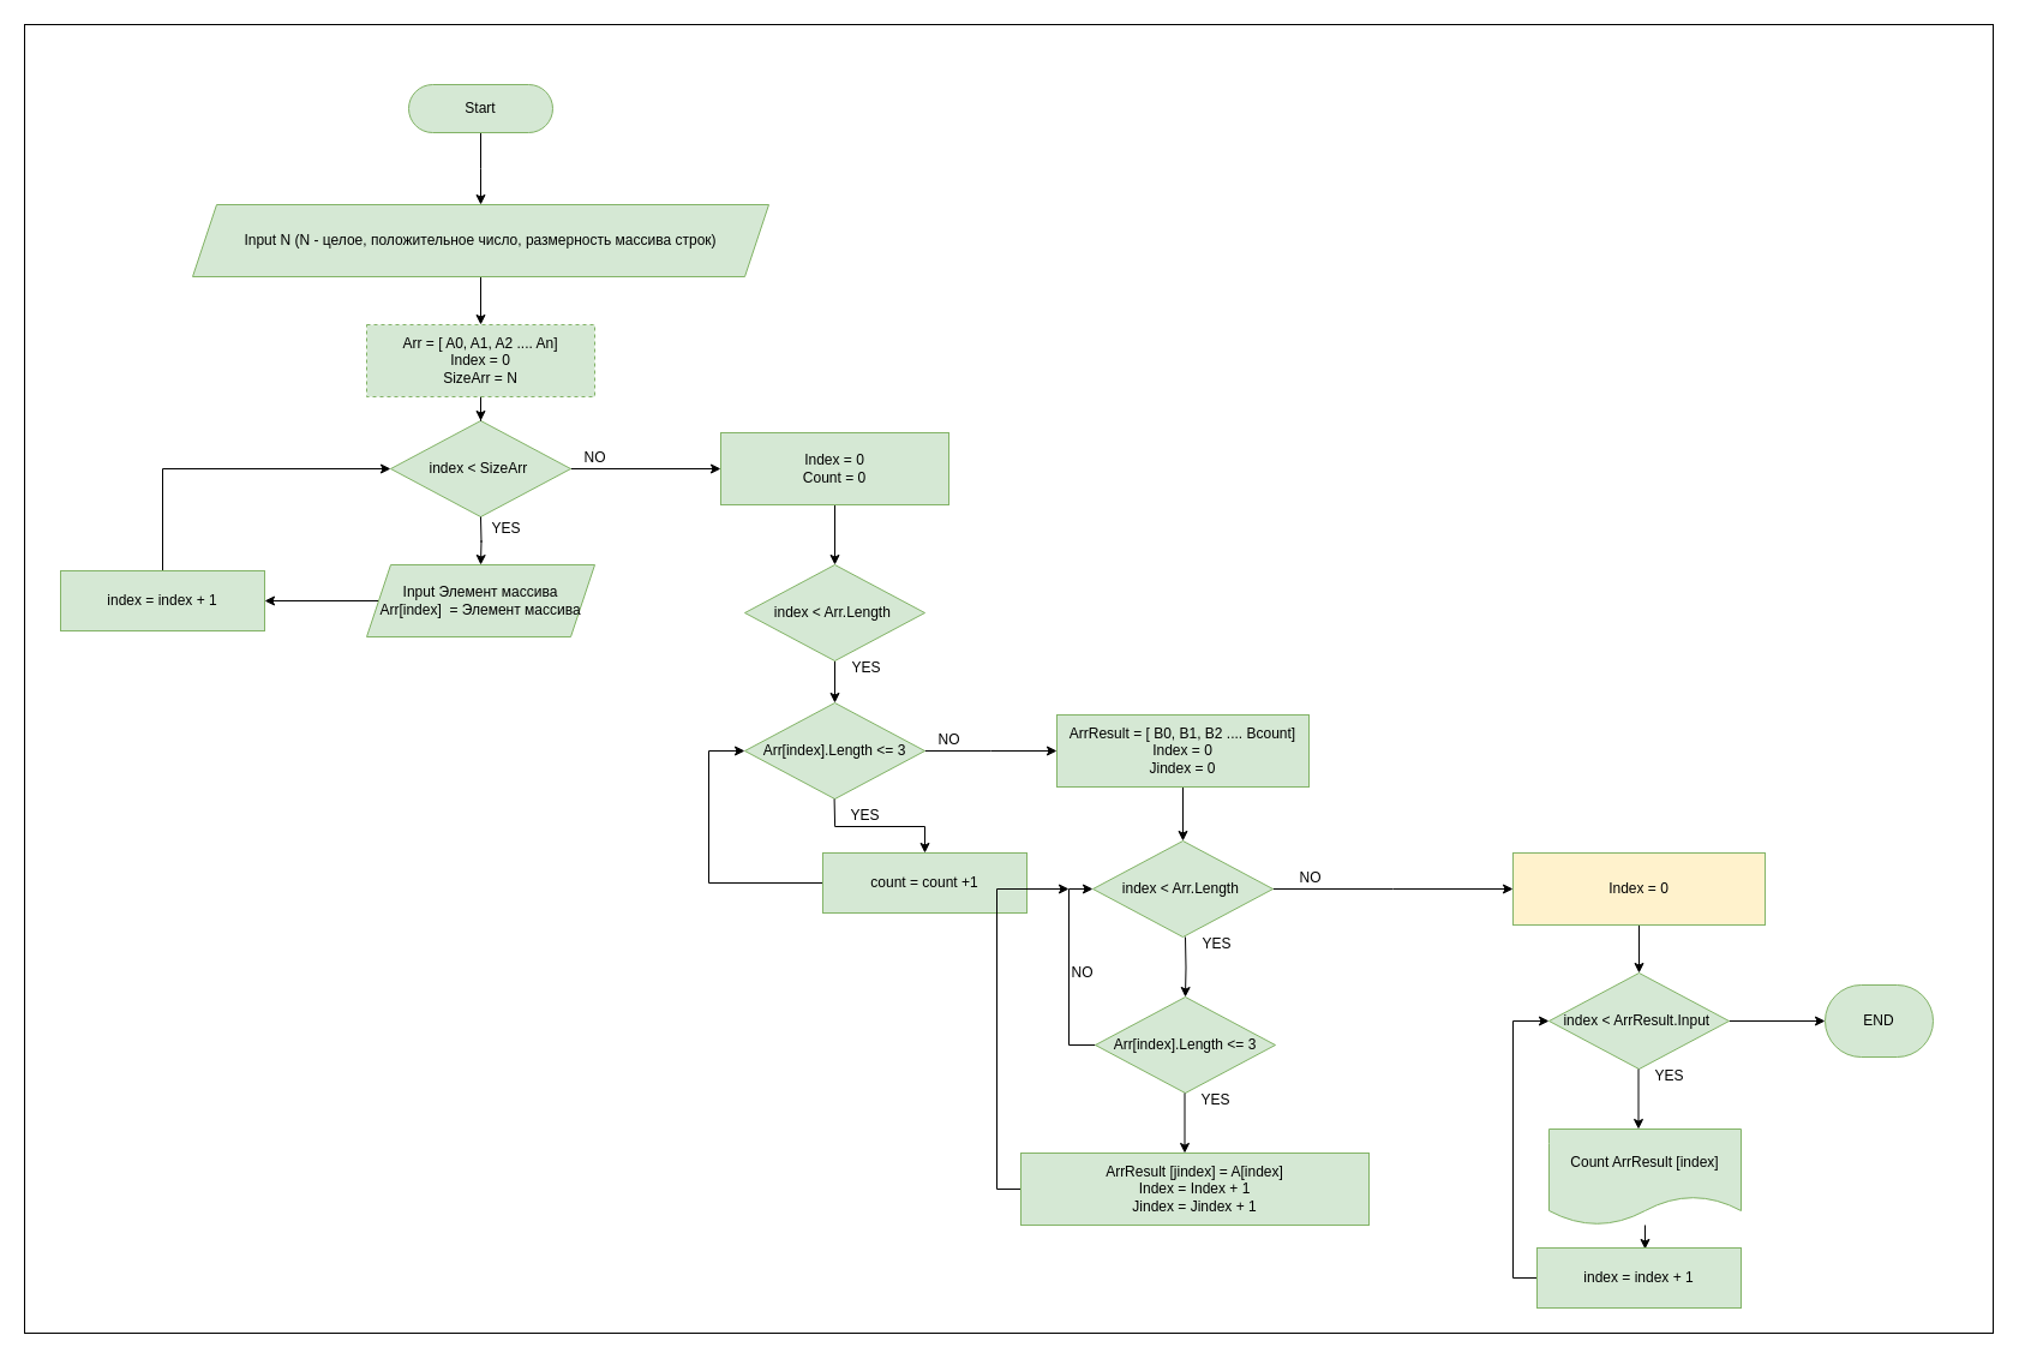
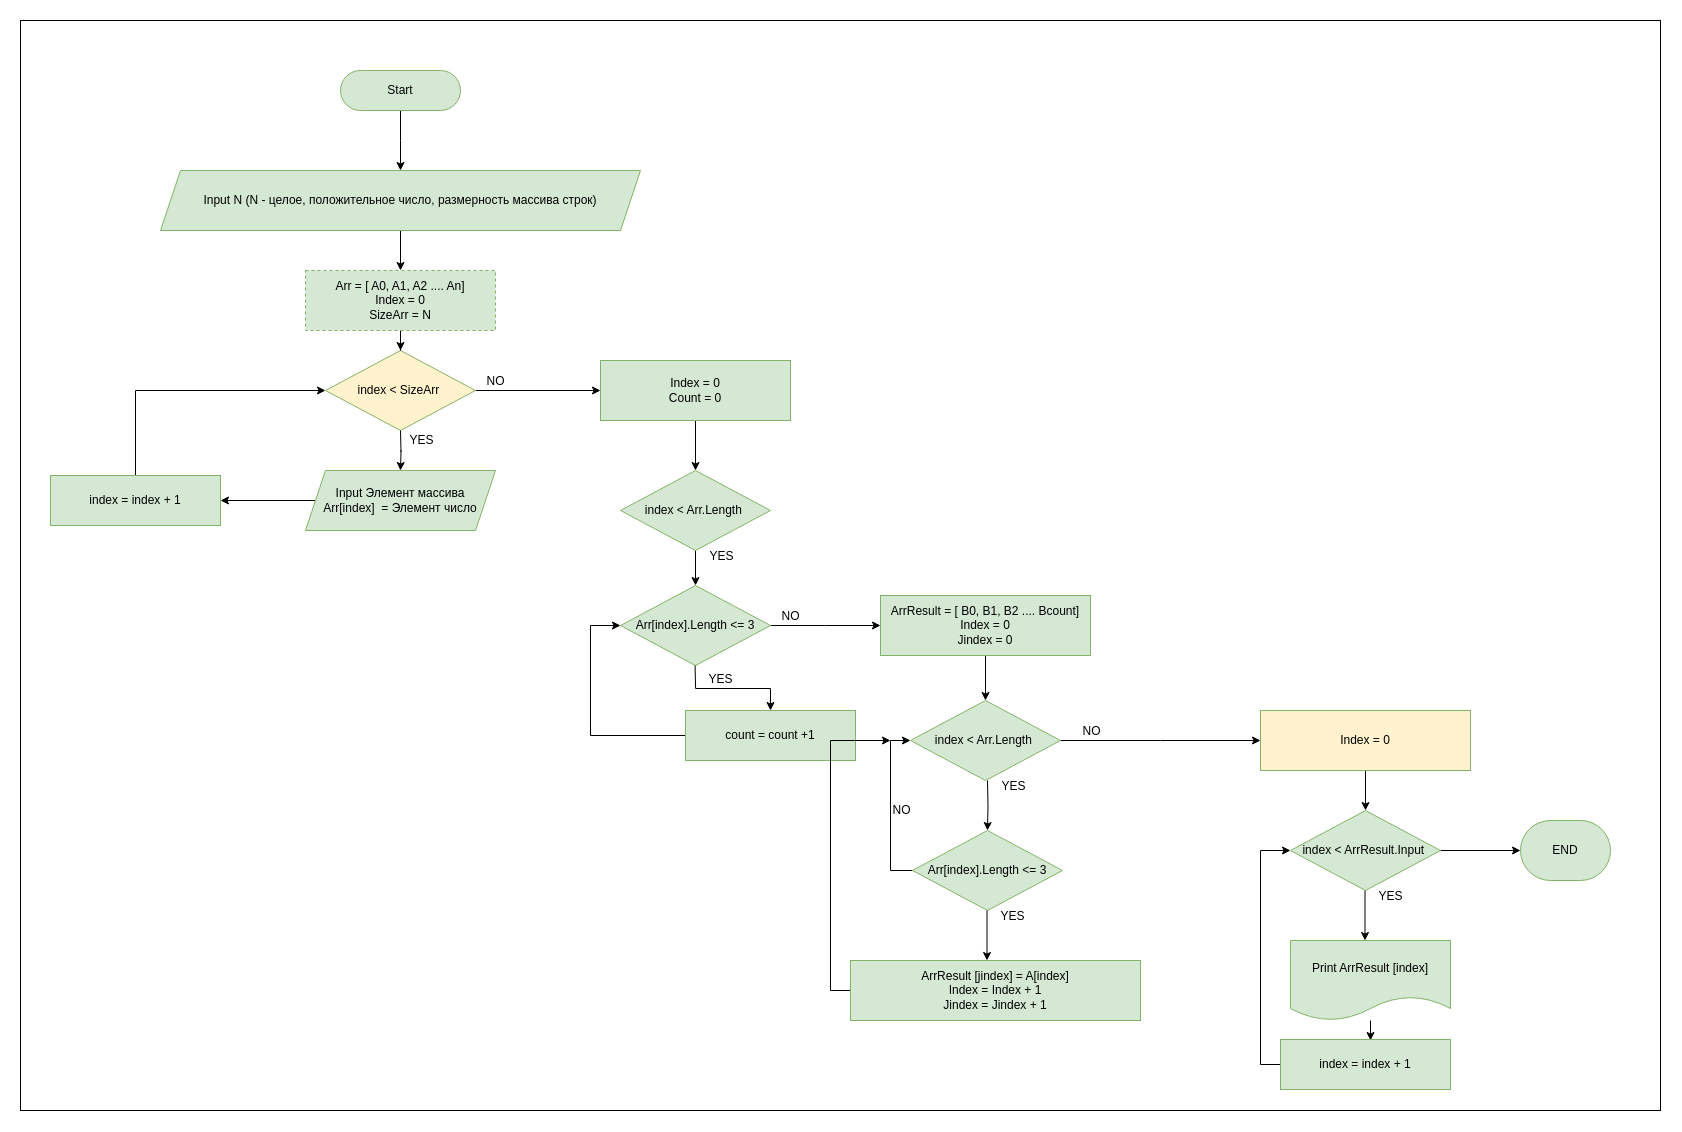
  <mxCell id="0" />
  <mxCell id="1" parent="0" />
  <mxCell id="2" value="" style="rounded=0;whiteSpace=wrap;html=1;" vertex="1" parent="1"><mxGeometry x="20" y="20" width="1640" height="1090" as="geometry" /></mxCell>
  <mxCell id="3" style="edgeStyle=orthogonalEdgeStyle;rounded=0;orthogonalLoop=1;jettySize=auto;html=1;entryX=0.5;entryY=0;entryDx=0;entryDy=0;fontFamily=Helvetica;fontSize=12;fontColor=default;" parent="1" source="4" edge="1"><mxGeometry relative="1" as="geometry"><mxPoint x="400" y="170" as="targetPoint" /></mxGeometry></mxCell>
  <mxCell id="4" value="Start" style="rounded=1;whiteSpace=wrap;html=1;arcSize=50;fillColor=#d5e8d4;strokeColor=#82b366;" parent="1" vertex="1"><mxGeometry x="340" y="70" width="120" height="40" as="geometry" /></mxCell>
  <mxCell id="5" style="edgeStyle=orthogonalEdgeStyle;shape=connector;rounded=0;orthogonalLoop=1;jettySize=auto;html=1;entryX=0.5;entryY=0;entryDx=0;entryDy=0;labelBackgroundColor=default;fontFamily=Helvetica;fontSize=12;fontColor=default;endArrow=classic;strokeColor=default;" parent="1" source="6" target="11" edge="1"><mxGeometry relative="1" as="geometry" /></mxCell>
  <mxCell id="6" value="Input N (N - целое, положительное число, размерность массива строк)&lt;br&gt;" style="shape=parallelogram;perimeter=parallelogramPerimeter;whiteSpace=wrap;html=1;fixedSize=1;strokeColor=#82b366;fontFamily=Helvetica;fontSize=12;fontColor=default;fillColor=#d5e8d4;" parent="1" vertex="1"><mxGeometry x="160" y="170" width="480" height="60" as="geometry" /></mxCell>
  <mxCell id="7" style="edgeStyle=orthogonalEdgeStyle;shape=connector;rounded=0;orthogonalLoop=1;jettySize=auto;html=1;labelBackgroundColor=default;fontFamily=Helvetica;fontSize=12;fontColor=default;endArrow=classic;strokeColor=default;" parent="1" source="9" edge="1"><mxGeometry relative="1" as="geometry"><mxPoint x="600" y="390" as="targetPoint" /></mxGeometry></mxCell>
  <mxCell id="8" value="NO" style="edgeLabel;html=1;align=center;verticalAlign=middle;resizable=0;points=[];fontSize=12;fontFamily=Helvetica;fontColor=default;" parent="7" vertex="1" connectable="0"><mxGeometry x="0.238" y="3" relative="1" as="geometry"><mxPoint x="-58" y="-7" as="offset" /></mxGeometry></mxCell>
- <mxCell id="9" value="index &amp;lt; SizeArr&amp;nbsp;" style="rhombus;whiteSpace=wrap;html=1;fillColor=#d5e8d4;strokeColor=#82b366;" parent="1" vertex="1"><mxGeometry x="325" y="350" width="150" height="80" as="geometry" /></mxCell>
+ <mxCell id="9" value="index &amp;lt; SizeArr&amp;nbsp;" style="rhombus;whiteSpace=wrap;html=1;fillColor=#fff2cc;strokeColor=#82b366;" parent="1" vertex="1"><mxGeometry x="325" y="350" width="150" height="80" as="geometry" /></mxCell>
  <mxCell id="10" style="edgeStyle=orthogonalEdgeStyle;shape=connector;rounded=0;orthogonalLoop=1;jettySize=auto;html=1;entryX=0.5;entryY=0;entryDx=0;entryDy=0;labelBackgroundColor=default;fontFamily=Helvetica;fontSize=12;fontColor=default;endArrow=classic;strokeColor=default;" parent="1" source="11" target="9" edge="1"><mxGeometry relative="1" as="geometry" /></mxCell>
  <mxCell id="11" value="Arr = [ A0, A1, A2 .... An]&lt;br&gt;Index = 0&lt;br&gt;SizeArr = N" style="rounded=0;whiteSpace=wrap;html=1;fillColor=#d5e8d4;strokeColor=#82b366;dashed=1;" parent="1" vertex="1"><mxGeometry x="305" y="270" width="190" height="60" as="geometry" /></mxCell>
  <mxCell id="12" style="edgeStyle=orthogonalEdgeStyle;rounded=0;orthogonalLoop=1;jettySize=auto;html=1;entryX=0.5;entryY=0;entryDx=0;entryDy=0;fontFamily=Helvetica;fontSize=12;fontColor=default;" parent="1" edge="1"><mxGeometry relative="1" as="geometry"><mxPoint x="400" y="430" as="sourcePoint" /><mxPoint x="400" y="470" as="targetPoint" /></mxGeometry></mxCell>
  <mxCell id="13" value="YES" style="edgeLabel;html=1;align=center;verticalAlign=middle;resizable=0;points=[];fontSize=12;fontFamily=Helvetica;fontColor=default;" parent="12" vertex="1" connectable="0"><mxGeometry x="-0.74" y="1" relative="1" as="geometry"><mxPoint x="19" y="5" as="offset" /></mxGeometry></mxCell>
  <mxCell id="14" style="edgeStyle=orthogonalEdgeStyle;shape=connector;rounded=0;orthogonalLoop=1;jettySize=auto;html=1;entryX=1;entryY=0.5;entryDx=0;entryDy=0;labelBackgroundColor=default;fontFamily=Helvetica;fontSize=12;fontColor=default;endArrow=classic;strokeColor=default;" parent="1" source="15" target="17" edge="1"><mxGeometry relative="1" as="geometry" /></mxCell>
- <mxCell id="15" value="Input Элемент массива&lt;br&gt;Arr[index]&amp;nbsp; = Элемент массива" style="shape=parallelogram;perimeter=parallelogramPerimeter;whiteSpace=wrap;html=1;fixedSize=1;strokeColor=#82b366;fontFamily=Helvetica;fontSize=12;fontColor=default;fillColor=#d5e8d4;" parent="1" vertex="1"><mxGeometry x="305" y="470" width="190" height="60" as="geometry" /></mxCell>
+ <mxCell id="15" value="Input Элемент массива&lt;br&gt;Arr[index]&amp;nbsp; = Элемент число" style="shape=parallelogram;perimeter=parallelogramPerimeter;whiteSpace=wrap;html=1;fixedSize=1;strokeColor=#82b366;fontFamily=Helvetica;fontSize=12;fontColor=default;fillColor=#d5e8d4;" parent="1" vertex="1"><mxGeometry x="305" y="470" width="190" height="60" as="geometry" /></mxCell>
  <mxCell id="16" style="edgeStyle=orthogonalEdgeStyle;shape=connector;rounded=0;orthogonalLoop=1;jettySize=auto;html=1;entryX=0;entryY=0.5;entryDx=0;entryDy=0;labelBackgroundColor=default;fontFamily=Helvetica;fontSize=12;fontColor=default;endArrow=classic;strokeColor=default;" parent="1" source="17" target="9" edge="1"><mxGeometry relative="1" as="geometry"><Array as="points"><mxPoint x="135" y="390" /></Array></mxGeometry></mxCell>
  <mxCell id="17" value="index = index + 1" style="rounded=0;whiteSpace=wrap;html=1;fillColor=#d5e8d4;strokeColor=#82b366;" parent="1" vertex="1"><mxGeometry x="50" y="475" width="170" height="50" as="geometry" /></mxCell>
  <mxCell id="18" style="edgeStyle=orthogonalEdgeStyle;shape=connector;rounded=0;orthogonalLoop=1;jettySize=auto;html=1;entryX=0.5;entryY=0;entryDx=0;entryDy=0;labelBackgroundColor=default;fontFamily=Helvetica;fontSize=12;fontColor=default;endArrow=classic;strokeColor=default;" parent="1" source="19" target="22" edge="1"><mxGeometry relative="1" as="geometry" /></mxCell>
  <mxCell id="19" value="Index = 0&lt;br&gt;Count = 0" style="rounded=0;whiteSpace=wrap;html=1;fillColor=#d5e8d4;strokeColor=#82b366;" parent="1" vertex="1"><mxGeometry x="600" y="360" width="190" height="60" as="geometry" /></mxCell>
  <mxCell id="20" style="edgeStyle=orthogonalEdgeStyle;shape=connector;rounded=0;orthogonalLoop=1;jettySize=auto;html=1;labelBackgroundColor=default;fontFamily=Helvetica;fontSize=12;fontColor=default;endArrow=classic;strokeColor=default;" parent="1" source="22" target="25" edge="1"><mxGeometry relative="1" as="geometry" /></mxCell>
  <mxCell id="21" value="YES" style="edgeLabel;html=1;align=center;verticalAlign=middle;resizable=0;points=[];fontSize=12;fontFamily=Helvetica;fontColor=default;" parent="20" vertex="1" connectable="0"><mxGeometry x="-0.79" y="-1" relative="1" as="geometry"><mxPoint x="26" as="offset" /></mxGeometry></mxCell>
  <mxCell id="22" value="index &amp;lt; Arr.Length&amp;nbsp;" style="rhombus;whiteSpace=wrap;html=1;fillColor=#d5e8d4;strokeColor=#82b366;" parent="1" vertex="1"><mxGeometry x="620" y="470" width="150" height="80" as="geometry" /></mxCell>
  <mxCell id="23" style="edgeStyle=orthogonalEdgeStyle;shape=connector;rounded=0;orthogonalLoop=1;jettySize=auto;html=1;labelBackgroundColor=default;fontFamily=Helvetica;fontSize=12;fontColor=default;endArrow=classic;strokeColor=default;" parent="1" source="25" edge="1"><mxGeometry relative="1" as="geometry"><mxPoint x="880" y="625" as="targetPoint" /></mxGeometry></mxCell>
  <mxCell id="24" value="NO" style="edgeLabel;html=1;align=center;verticalAlign=middle;resizable=0;points=[];fontSize=12;fontFamily=Helvetica;fontColor=default;" parent="23" vertex="1" connectable="0"><mxGeometry x="0.264" y="2" relative="1" as="geometry"><mxPoint x="-50" y="-8" as="offset" /></mxGeometry></mxCell>
  <mxCell id="25" value="&lt;span&gt;Arr[index].Length &amp;lt;= 3&lt;/span&gt;" style="rhombus;whiteSpace=wrap;html=1;fillColor=#d5e8d4;strokeColor=#82b366;" parent="1" vertex="1"><mxGeometry x="620" y="585" width="150" height="80" as="geometry" /></mxCell>
  <mxCell id="26" style="edgeStyle=orthogonalEdgeStyle;shape=connector;rounded=0;orthogonalLoop=1;jettySize=auto;html=1;labelBackgroundColor=default;fontFamily=Helvetica;fontSize=12;fontColor=default;endArrow=classic;strokeColor=default;entryX=0.5;entryY=0;entryDx=0;entryDy=0;" parent="1" target="29" edge="1"><mxGeometry relative="1" as="geometry"><mxPoint x="694.58" y="665" as="sourcePoint" /><mxPoint x="694.58" y="700" as="targetPoint" /></mxGeometry></mxCell>
  <mxCell id="27" value="YES" style="edgeLabel;html=1;align=center;verticalAlign=middle;resizable=0;points=[];fontSize=12;fontFamily=Helvetica;fontColor=default;" parent="26" vertex="1" connectable="0"><mxGeometry x="-0.79" y="-1" relative="1" as="geometry"><mxPoint x="26" as="offset" /></mxGeometry></mxCell>
  <mxCell id="28" style="edgeStyle=orthogonalEdgeStyle;shape=connector;rounded=0;orthogonalLoop=1;jettySize=auto;html=1;entryX=0;entryY=0.5;entryDx=0;entryDy=0;labelBackgroundColor=default;fontFamily=Helvetica;fontSize=12;fontColor=default;endArrow=classic;strokeColor=default;" parent="1" source="29" target="25" edge="1"><mxGeometry relative="1" as="geometry"><Array as="points"><mxPoint x="590" y="735" /><mxPoint x="590" y="625" /></Array></mxGeometry></mxCell>
  <mxCell id="29" value="count = count +1" style="rounded=0;whiteSpace=wrap;html=1;fillColor=#d5e8d4;strokeColor=#82b366;" parent="1" vertex="1"><mxGeometry x="685" y="710" width="170" height="50" as="geometry" /></mxCell>
  <mxCell id="30" style="edgeStyle=orthogonalEdgeStyle;shape=connector;rounded=0;orthogonalLoop=1;jettySize=auto;html=1;labelBackgroundColor=default;fontFamily=Helvetica;fontSize=12;fontColor=default;endArrow=classic;strokeColor=default;" parent="1" source="32" edge="1"><mxGeometry relative="1" as="geometry"><mxPoint x="1260" y="740" as="targetPoint" /></mxGeometry></mxCell>
  <mxCell id="31" value="NO" style="edgeLabel;html=1;align=center;verticalAlign=middle;resizable=0;points=[];fontSize=12;fontFamily=Helvetica;fontColor=default;" parent="30" vertex="1" connectable="0"><mxGeometry x="-0.339" y="-3" relative="1" as="geometry"><mxPoint x="-36" y="-13" as="offset" /></mxGeometry></mxCell>
  <mxCell id="32" value="index &amp;lt; Arr.Length&amp;nbsp;" style="rhombus;whiteSpace=wrap;html=1;fillColor=#d5e8d4;strokeColor=#82b366;" parent="1" vertex="1"><mxGeometry x="910" y="700" width="150" height="80" as="geometry" /></mxCell>
  <mxCell id="33" style="edgeStyle=orthogonalEdgeStyle;shape=connector;rounded=0;orthogonalLoop=1;jettySize=auto;html=1;entryX=0.5;entryY=0;entryDx=0;entryDy=0;labelBackgroundColor=default;fontFamily=Helvetica;fontSize=12;fontColor=default;endArrow=classic;strokeColor=default;" parent="1" source="34" target="32" edge="1"><mxGeometry relative="1" as="geometry" /></mxCell>
  <mxCell id="34" value="ArrResult = [ B0, B1, B2 .... Bcount]&lt;br&gt;Index = 0&lt;br&gt;Jindex = 0" style="rounded=0;whiteSpace=wrap;html=1;fillColor=#d5e8d4;strokeColor=#82b366;" parent="1" vertex="1"><mxGeometry x="880" y="595" width="210" height="60" as="geometry" /></mxCell>
  <mxCell id="35" style="edgeStyle=orthogonalEdgeStyle;shape=connector;rounded=0;orthogonalLoop=1;jettySize=auto;html=1;labelBackgroundColor=default;fontFamily=Helvetica;fontSize=12;fontColor=default;endArrow=classic;strokeColor=default;entryX=0.5;entryY=0;entryDx=0;entryDy=0;" parent="1" target="39" edge="1"><mxGeometry relative="1" as="geometry"><mxPoint x="987" y="780" as="sourcePoint" /><mxPoint x="987.42" y="825" as="targetPoint" /><Array as="points" /></mxGeometry></mxCell>
  <mxCell id="36" value="YES" style="edgeLabel;html=1;align=center;verticalAlign=middle;resizable=0;points=[];fontSize=12;fontFamily=Helvetica;fontColor=default;" parent="35" vertex="1" connectable="0"><mxGeometry x="-0.79" y="-1" relative="1" as="geometry"><mxPoint x="26" as="offset" /></mxGeometry></mxCell>
  <mxCell id="37" style="edgeStyle=orthogonalEdgeStyle;shape=connector;rounded=0;orthogonalLoop=1;jettySize=auto;html=1;entryX=0;entryY=0.5;entryDx=0;entryDy=0;labelBackgroundColor=default;fontFamily=Helvetica;fontSize=12;fontColor=default;endArrow=classic;strokeColor=default;" parent="1" source="39" target="32" edge="1"><mxGeometry relative="1" as="geometry"><Array as="points"><mxPoint x="890" y="870" /><mxPoint x="890" y="740" /></Array></mxGeometry></mxCell>
  <mxCell id="38" value="NO" style="edgeLabel;html=1;align=center;verticalAlign=middle;resizable=0;points=[];fontSize=12;fontFamily=Helvetica;fontColor=default;" parent="37" vertex="1" connectable="0"><mxGeometry x="-0.353" y="1" relative="1" as="geometry"><mxPoint x="11" y="-27" as="offset" /></mxGeometry></mxCell>
  <mxCell id="39" value="&lt;span&gt;Arr[index].Length &amp;lt;= 3&lt;/span&gt;" style="rhombus;whiteSpace=wrap;html=1;fillColor=#d5e8d4;strokeColor=#82b366;" parent="1" vertex="1"><mxGeometry x="912" y="830" width="150" height="80" as="geometry" /></mxCell>
  <mxCell id="40" style="edgeStyle=orthogonalEdgeStyle;shape=connector;rounded=0;orthogonalLoop=1;jettySize=auto;html=1;labelBackgroundColor=default;fontFamily=Helvetica;fontSize=12;fontColor=default;endArrow=classic;strokeColor=default;entryX=0.5;entryY=0;entryDx=0;entryDy=0;" parent="1" edge="1"><mxGeometry relative="1" as="geometry"><mxPoint x="986.5" y="910" as="sourcePoint" /><mxPoint x="986.5" y="960" as="targetPoint" /><Array as="points" /></mxGeometry></mxCell>
  <mxCell id="41" value="YES" style="edgeLabel;html=1;align=center;verticalAlign=middle;resizable=0;points=[];fontSize=12;fontFamily=Helvetica;fontColor=default;" parent="40" vertex="1" connectable="0"><mxGeometry x="-0.79" y="-1" relative="1" as="geometry"><mxPoint x="26" as="offset" /></mxGeometry></mxCell>
  <mxCell id="42" style="edgeStyle=orthogonalEdgeStyle;shape=connector;rounded=0;orthogonalLoop=1;jettySize=auto;html=1;labelBackgroundColor=default;fontFamily=Helvetica;fontSize=12;fontColor=default;endArrow=classic;strokeColor=default;" parent="1" source="43" edge="1"><mxGeometry relative="1" as="geometry"><mxPoint x="890" y="740" as="targetPoint" /><Array as="points"><mxPoint x="830" y="990" /><mxPoint x="830" y="740" /></Array></mxGeometry></mxCell>
  <mxCell id="43" value="ArrResult [jindex]&amp;nbsp;= A[index]&lt;br&gt;Index = Index + 1&lt;br&gt;Jindex = Jindex + 1" style="rounded=0;whiteSpace=wrap;html=1;fillColor=#d5e8d4;strokeColor=#82b366;" parent="1" vertex="1"><mxGeometry x="850" y="960" width="290" height="60" as="geometry" /></mxCell>
  <mxCell id="44" style="edgeStyle=orthogonalEdgeStyle;shape=connector;rounded=0;orthogonalLoop=1;jettySize=auto;html=1;entryX=0.5;entryY=0;entryDx=0;entryDy=0;labelBackgroundColor=default;fontFamily=Helvetica;fontSize=12;fontColor=default;endArrow=classic;strokeColor=default;" parent="1" source="45" target="47" edge="1"><mxGeometry relative="1" as="geometry" /></mxCell>
  <mxCell id="45" value="Index = 0" style="rounded=0;whiteSpace=wrap;html=1;fillColor=#fff2cc;strokeColor=#82b366;" parent="1" vertex="1"><mxGeometry x="1260" y="710" width="210" height="60" as="geometry" /></mxCell>
  <mxCell id="46" style="edgeStyle=orthogonalEdgeStyle;shape=connector;rounded=0;orthogonalLoop=1;jettySize=auto;html=1;entryX=0;entryY=0.5;entryDx=0;entryDy=0;labelBackgroundColor=default;fontFamily=Helvetica;fontSize=12;fontColor=default;endArrow=classic;strokeColor=default;" parent="1" source="47" target="54" edge="1"><mxGeometry relative="1" as="geometry" /></mxCell>
  <mxCell id="47" value="index &amp;lt; ArrResult.Input&amp;nbsp;" style="rhombus;whiteSpace=wrap;html=1;fillColor=#d5e8d4;strokeColor=#82b366;" parent="1" vertex="1"><mxGeometry x="1290" y="810" width="150" height="80" as="geometry" /></mxCell>
  <mxCell id="48" style="edgeStyle=orthogonalEdgeStyle;shape=connector;rounded=0;orthogonalLoop=1;jettySize=auto;html=1;entryX=0.532;entryY=0.026;entryDx=0;entryDy=0;entryPerimeter=0;labelBackgroundColor=default;fontFamily=Helvetica;fontSize=12;fontColor=default;endArrow=classic;strokeColor=default;" parent="1" source="49" target="53" edge="1"><mxGeometry relative="1" as="geometry" /></mxCell>
- <mxCell id="49" value="Count ArrResult [index]" style="shape=document;whiteSpace=wrap;html=1;boundedLbl=1;fillColor=#d5e8d4;strokeColor=#82b366;" parent="1" vertex="1"><mxGeometry x="1290" y="940" width="160" height="80" as="geometry" /></mxCell>
+ <mxCell id="49" value="Print ArrResult [index]" style="shape=document;whiteSpace=wrap;html=1;boundedLbl=1;fillColor=#d5e8d4;strokeColor=#82b366;" parent="1" vertex="1"><mxGeometry x="1290" y="940" width="160" height="80" as="geometry" /></mxCell>
  <mxCell id="50" style="edgeStyle=orthogonalEdgeStyle;shape=connector;rounded=0;orthogonalLoop=1;jettySize=auto;html=1;labelBackgroundColor=default;fontFamily=Helvetica;fontSize=12;fontColor=default;endArrow=classic;strokeColor=default;entryX=0.5;entryY=0;entryDx=0;entryDy=0;" parent="1" edge="1"><mxGeometry relative="1" as="geometry"><mxPoint x="1364.5" y="890" as="sourcePoint" /><mxPoint x="1364.5" y="940" as="targetPoint" /><Array as="points" /></mxGeometry></mxCell>
  <mxCell id="51" value="YES" style="edgeLabel;html=1;align=center;verticalAlign=middle;resizable=0;points=[];fontSize=12;fontFamily=Helvetica;fontColor=default;" parent="50" vertex="1" connectable="0"><mxGeometry x="-0.79" y="-1" relative="1" as="geometry"><mxPoint x="26" as="offset" /></mxGeometry></mxCell>
  <mxCell id="52" style="edgeStyle=orthogonalEdgeStyle;shape=connector;rounded=0;orthogonalLoop=1;jettySize=auto;html=1;entryX=0;entryY=0.5;entryDx=0;entryDy=0;labelBackgroundColor=default;fontFamily=Helvetica;fontSize=12;fontColor=default;endArrow=classic;strokeColor=default;" parent="1" source="53" target="47" edge="1"><mxGeometry relative="1" as="geometry"><Array as="points"><mxPoint x="1260" y="1064" /><mxPoint x="1260" y="850" /></Array></mxGeometry></mxCell>
  <mxCell id="53" value="index = index + 1" style="rounded=0;whiteSpace=wrap;html=1;fillColor=#d5e8d4;strokeColor=#82b366;" parent="1" vertex="1"><mxGeometry x="1280" y="1039" width="170" height="50" as="geometry" /></mxCell>
  <mxCell id="54" value="END" style="rounded=1;whiteSpace=wrap;html=1;arcSize=50;fillColor=#d5e8d4;strokeColor=#82b366;" parent="1" vertex="1"><mxGeometry x="1520" y="820" width="90" height="60" as="geometry" /></mxCell>
